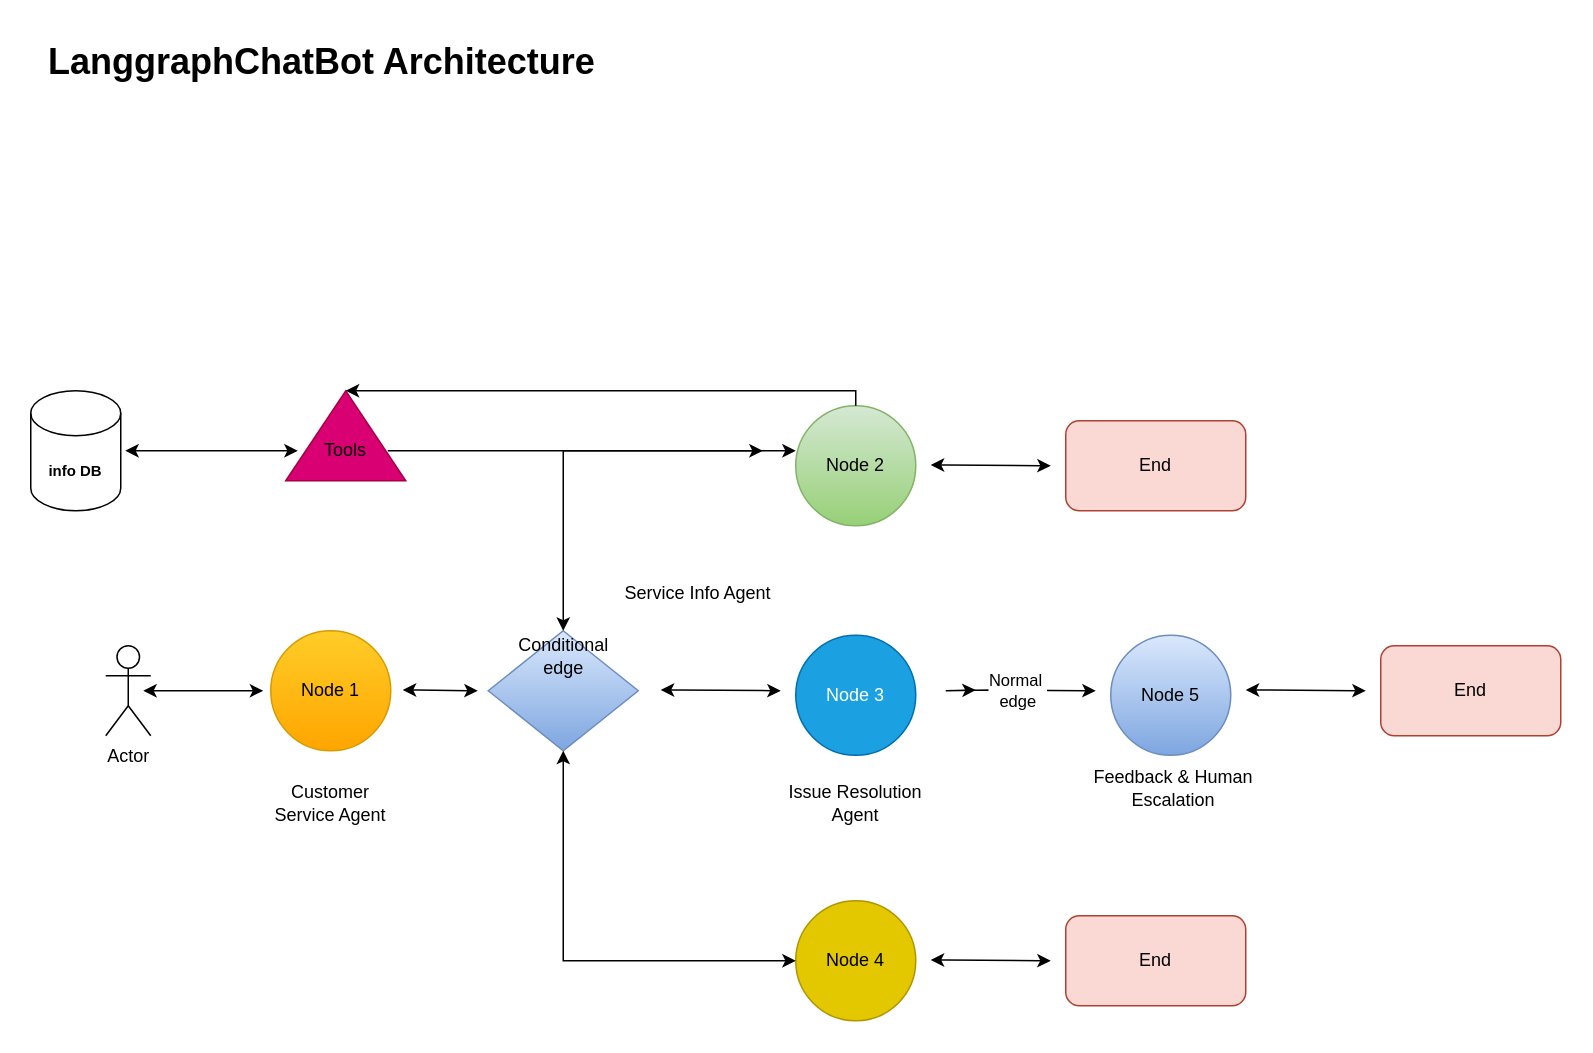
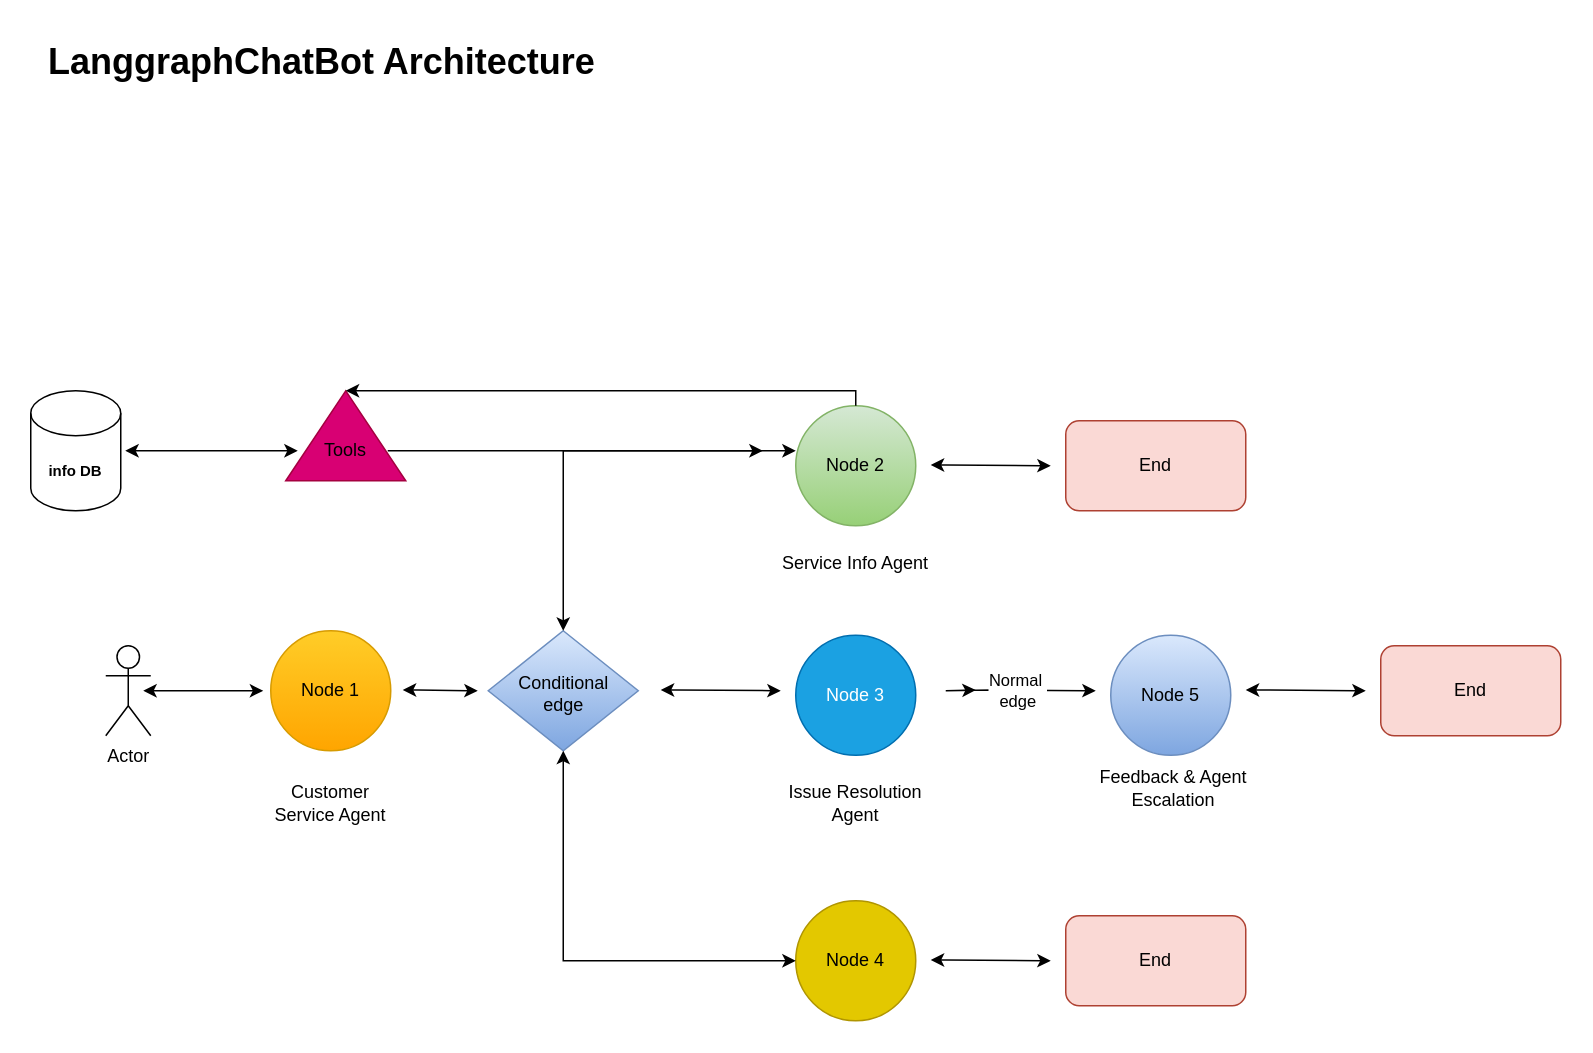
  <mxCell id="0" />
  <mxCell id="1" parent="0" />
  <mxCell id="2" value="Actor" style="shape=umlActor;verticalLabelPosition=bottom;verticalAlign=top;html=1;" vertex="1" parent="1"><mxGeometry x="70" y="430" width="30" height="60" as="geometry" /></mxCell>
  <mxCell id="3" value="Node 1" style="ellipse;whiteSpace=wrap;html=1;aspect=fixed;fillColor=#ffcd28;gradientColor=#ffa500;strokeColor=#d79b00;" vertex="1" parent="1"><mxGeometry x="180" y="420" width="80" height="80" as="geometry" /></mxCell>
  <mxCell id="4" value="" style="rhombus;whiteSpace=wrap;html=1;fillColor=#dae8fc;gradientColor=#7ea6e0;strokeColor=#6c8ebf;" vertex="1" parent="1"><mxGeometry x="325" y="420" width="100" height="80" as="geometry" /></mxCell>
  <mxCell id="5" value="" style="endArrow=classic;startArrow=classic;html=1;rounded=0;entryX=0;entryY=0.5;entryDx=0;entryDy=0;" edge="1" parent="1"><mxGeometry width="50" height="50" relative="1" as="geometry"><mxPoint x="95" y="460" as="sourcePoint" /><mxPoint x="175" y="460" as="targetPoint" /><Array as="points"><mxPoint x="105" y="460" /></Array></mxGeometry></mxCell>
  <mxCell id="6" value="" style="endArrow=classic;startArrow=classic;html=1;rounded=0;" edge="1" parent="1"><mxGeometry width="50" height="50" relative="1" as="geometry"><mxPoint x="268" y="459.5" as="sourcePoint" /><mxPoint x="318" y="460" as="targetPoint" /><Array as="points"><mxPoint x="278" y="459.5" /></Array></mxGeometry></mxCell>
  <mxCell id="7" value="&lt;h1 style=&quot;margin-top: 0px;&quot;&gt;LanggraphChatBot Architecture&lt;/h1&gt;&lt;p&gt;&lt;br&gt;&lt;/p&gt;" style="text;html=1;whiteSpace=wrap;overflow=hidden;rounded=0;" vertex="1" parent="1"><mxGeometry x="30" width="410" height="40" as="geometry" y="20" /></mxCell>
  <mxCell id="8" value="Customer Service Agent" style="text;html=1;align=center;verticalAlign=middle;whiteSpace=wrap;rounded=0;" vertex="1" parent="1"><mxGeometry x="180" y="520" width="80" height="30" as="geometry" /></mxCell>
- <mxCell id="9" value="Conditional edge" style="text;html=1;align=center;verticalAlign=middle;whiteSpace=wrap;rounded=0;" vertex="1" parent="1"><mxGeometry x="343" y="424.5" width="65" height="25" as="geometry" /></mxCell>
+ <mxCell id="9" value="Conditional edge" style="text;html=1;align=center;verticalAlign=middle;whiteSpace=wrap;rounded=0;" vertex="1" parent="1"><mxGeometry x="343" y="449.5" width="65" height="25" as="geometry" /></mxCell>
  <mxCell id="10" value="Node 2" style="ellipse;whiteSpace=wrap;html=1;aspect=fixed;fillColor=#d5e8d4;gradientColor=#97d077;strokeColor=#82b366;" vertex="1" parent="1"><mxGeometry x="530" y="270" width="80" height="80" as="geometry" /></mxCell>
  <mxCell id="11" value="Node 3" style="ellipse;whiteSpace=wrap;html=1;aspect=fixed;fillColor=#1ba1e2;strokeColor=#006EAF;fontColor=#ffffff;" vertex="1" parent="1"><mxGeometry x="530" y="423" width="80" height="80" as="geometry" /></mxCell>
  <mxCell id="12" value="Node 4" style="ellipse;whiteSpace=wrap;html=1;aspect=fixed;fillColor=#e3c800;strokeColor=#B09500;fontColor=#000000;" vertex="1" parent="1"><mxGeometry x="530" y="600" width="80" height="80" as="geometry" /></mxCell>
  <mxCell id="13" value="Node 5" style="ellipse;whiteSpace=wrap;html=1;aspect=fixed;fillColor=#dae8fc;gradientColor=#7ea6e0;strokeColor=#6c8ebf;" vertex="1" parent="1"><mxGeometry x="740" y="423" width="80" height="80" as="geometry" /></mxCell>
  <mxCell id="14" value="" style="endArrow=classic;startArrow=classic;html=1;rounded=0;" edge="1" parent="1"><mxGeometry width="50" height="50" relative="1" as="geometry"><mxPoint x="440" y="459.5" as="sourcePoint" /><mxPoint x="520" y="460" as="targetPoint" /><Array as="points"><mxPoint x="450" y="459.5" /></Array></mxGeometry></mxCell>
  <mxCell id="15" value="" style="endArrow=classic;startArrow=classic;html=1;rounded=0;" edge="1" parent="1"><mxGeometry width="50" height="50" relative="1" as="geometry"><mxPoint x="650" y="459.5" as="sourcePoint" /><mxPoint x="730" y="460" as="targetPoint" /><Array as="points"><mxPoint x="630" y="460" /><mxPoint x="660" y="459.5" /></Array></mxGeometry></mxCell>
  <mxCell id="16" value="Normal&amp;nbsp;&lt;div&gt;edge&lt;/div&gt;" style="edgeLabel;html=1;align=center;verticalAlign=middle;resizable=0;points=[];" vertex="1" connectable="0" parent="15"><mxGeometry x="0.133" relative="1" as="geometry"><mxPoint as="offset" /></mxGeometry></mxCell>
  <mxCell id="17" value="End" style="rounded=1;whiteSpace=wrap;html=1;fillColor=#fad9d5;strokeColor=#ae4132;" vertex="1" parent="1"><mxGeometry x="710" y="280" width="120" height="60" as="geometry" /></mxCell>
  <mxCell id="18" value="End" style="rounded=1;whiteSpace=wrap;html=1;fillColor=#fad9d5;strokeColor=#ae4132;" vertex="1" parent="1"><mxGeometry x="710" y="610" width="120" height="60" as="geometry" /></mxCell>
  <mxCell id="19" value="End" style="rounded=1;whiteSpace=wrap;html=1;fillColor=#fad9d5;strokeColor=#ae4132;" vertex="1" parent="1"><mxGeometry x="920" y="430" width="120" height="60" as="geometry" /></mxCell>
  <mxCell id="20" value="" style="endArrow=classic;startArrow=classic;html=1;rounded=0;" edge="1" parent="1"><mxGeometry width="50" height="50" relative="1" as="geometry"><mxPoint x="620" y="639.5" as="sourcePoint" /><mxPoint x="700" y="640" as="targetPoint" /><Array as="points"><mxPoint x="630" y="639.5" /></Array></mxGeometry></mxCell>
  <mxCell id="21" value="" style="endArrow=classic;startArrow=classic;html=1;rounded=0;" edge="1" parent="1"><mxGeometry width="50" height="50" relative="1" as="geometry"><mxPoint x="830" y="459.5" as="sourcePoint" /><mxPoint x="910" y="460" as="targetPoint" /><Array as="points"><mxPoint x="840" y="459.5" /></Array></mxGeometry></mxCell>
  <mxCell id="22" value="" style="endArrow=classic;startArrow=classic;html=1;rounded=0;" edge="1" parent="1"><mxGeometry width="50" height="50" relative="1" as="geometry"><mxPoint x="620" y="309.5" as="sourcePoint" /><mxPoint x="700" y="310" as="targetPoint" /><Array as="points"><mxPoint x="630" y="309.5" /></Array></mxGeometry></mxCell>
  <mxCell id="23" value="Issue Resolution Agent" style="text;html=1;align=center;verticalAlign=middle;whiteSpace=wrap;rounded=0;" vertex="1" parent="1"><mxGeometry x="520" y="520" width="100" height="30" as="geometry" /></mxCell>
- <mxCell id="24" value="Service Info Agent" style="text;html=1;align=center;verticalAlign=middle;whiteSpace=wrap;rounded=0;" vertex="1" parent="1"><mxGeometry x="415" y="380" width="100" height="30" as="geometry" /></mxCell>
- <mxCell id="25" value="Feedback &amp;amp; Human Escalation" style="text;html=1;align=center;verticalAlign=middle;whiteSpace=wrap;rounded=0;" vertex="1" parent="1"><mxGeometry x="722" y="510" width="120" height="30" as="geometry" /></mxCell>
+ <mxCell id="24" value="Service Info Agent" style="text;html=1;align=center;verticalAlign=middle;whiteSpace=wrap;rounded=0;" vertex="1" parent="1"><mxGeometry x="520" y="360" width="100" height="30" as="geometry" /></mxCell>
+ <mxCell id="25" value="Feedback &amp;amp; Agent Escalation" style="text;html=1;align=center;verticalAlign=middle;whiteSpace=wrap;rounded=0;" vertex="1" parent="1"><mxGeometry x="722" y="510" width="120" height="30" as="geometry" /></mxCell>
  <mxCell id="26" value="" style="endArrow=classic;startArrow=classic;html=1;rounded=0;exitX=0;exitY=0.5;exitDx=0;exitDy=0;entryX=0.5;entryY=1;entryDx=0;entryDy=0;" edge="1" parent="1" source="12" target="4"><mxGeometry width="50" height="50" relative="1" as="geometry"><mxPoint x="170" y="550" as="sourcePoint" /><mxPoint x="220" y="500" as="targetPoint" /><Array as="points"><mxPoint x="375" y="640" /></Array></mxGeometry></mxCell>
  <mxCell id="27" value="" style="endArrow=classic;startArrow=classic;html=1;rounded=0;entryX=0;entryY=0.375;entryDx=0;entryDy=0;entryPerimeter=0;exitX=0.5;exitY=0;exitDx=0;exitDy=0;" edge="1" parent="1" source="4" target="10"><mxGeometry width="50" height="50" relative="1" as="geometry"><mxPoint x="350" y="400" as="sourcePoint" /><mxPoint x="400" y="350" as="targetPoint" /><Array as="points"><mxPoint x="375" y="300" /></Array></mxGeometry></mxCell>
  <mxCell id="28" value="" style="triangle;whiteSpace=wrap;html=1;rotation=-90;fillColor=#d80073;strokeColor=#A50040;fontColor=#ffffff;" vertex="1" parent="1"><mxGeometry x="200" y="250" width="60" height="80" as="geometry" /></mxCell>
  <mxCell id="29" value="" style="endArrow=classic;html=1;rounded=0;" edge="1" parent="1"><mxGeometry width="50" height="50" relative="1" as="geometry"><mxPoint x="258" y="300" as="sourcePoint" /><mxPoint x="508" y="300" as="targetPoint" /><Array as="points"><mxPoint x="368" y="300" /></Array></mxGeometry></mxCell>
  <mxCell id="30" value="Tools" style="text;html=1;align=center;verticalAlign=middle;whiteSpace=wrap;rounded=0;" vertex="1" parent="1"><mxGeometry x="195" y="290" width="70" height="20" as="geometry" /></mxCell>
  <mxCell id="31" value="&lt;h5&gt;info DB&lt;/h5&gt;" style="shape=cylinder3;whiteSpace=wrap;html=1;boundedLbl=1;backgroundOutline=1;size=15;" vertex="1" parent="1"><mxGeometry x="20" y="260" width="60" height="80" as="geometry" /></mxCell>
  <mxCell id="32" value="" style="endArrow=classic;startArrow=classic;html=1;rounded=0;entryX=0;entryY=0.5;entryDx=0;entryDy=0;" edge="1" parent="1"><mxGeometry width="50" height="50" relative="1" as="geometry"><mxPoint x="83" y="300" as="sourcePoint" /><mxPoint x="198" y="300" as="targetPoint" /></mxGeometry></mxCell>
  <mxCell id="33" value="" style="endArrow=classic;html=1;rounded=0;entryX=1;entryY=0.5;entryDx=0;entryDy=0;" edge="1" parent="1" target="28"><mxGeometry width="50" height="50" relative="1" as="geometry"><mxPoint x="570" y="270" as="sourcePoint" /><mxPoint x="250" y="260" as="targetPoint" /><Array as="points"><mxPoint x="570" y="260" /></Array></mxGeometry></mxCell>
